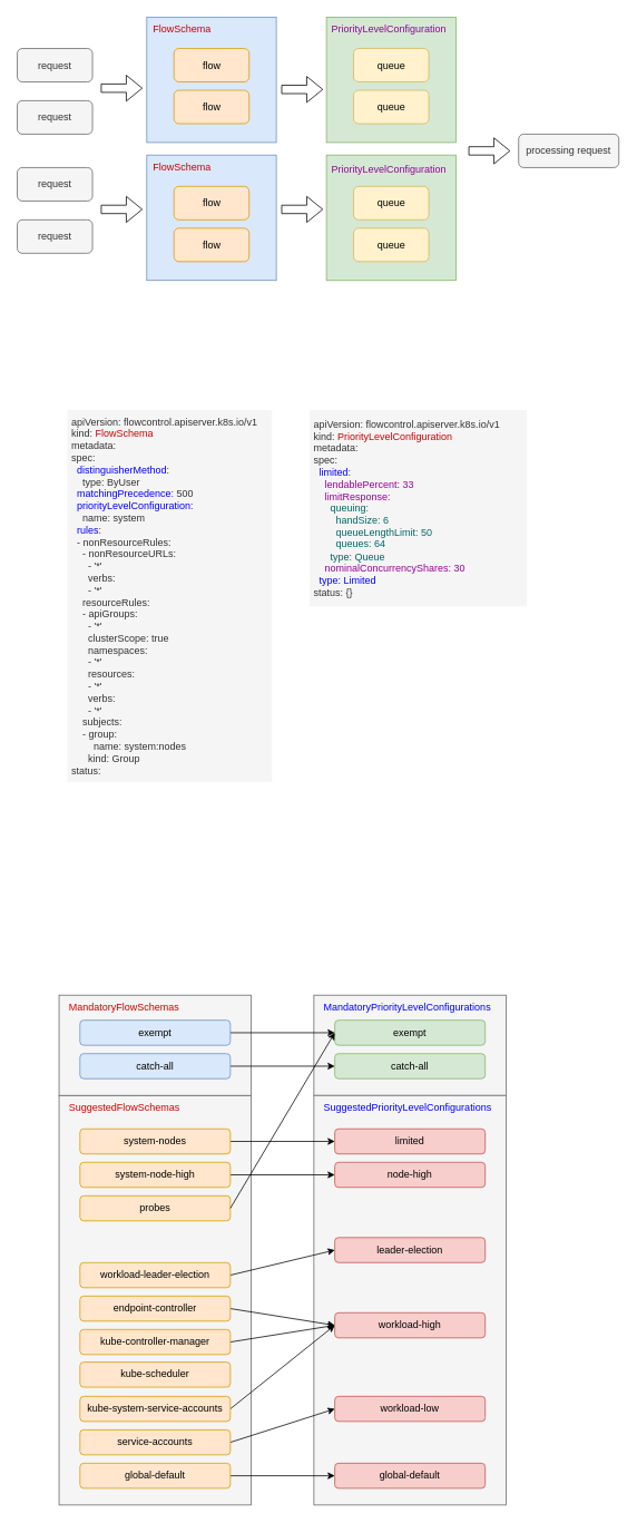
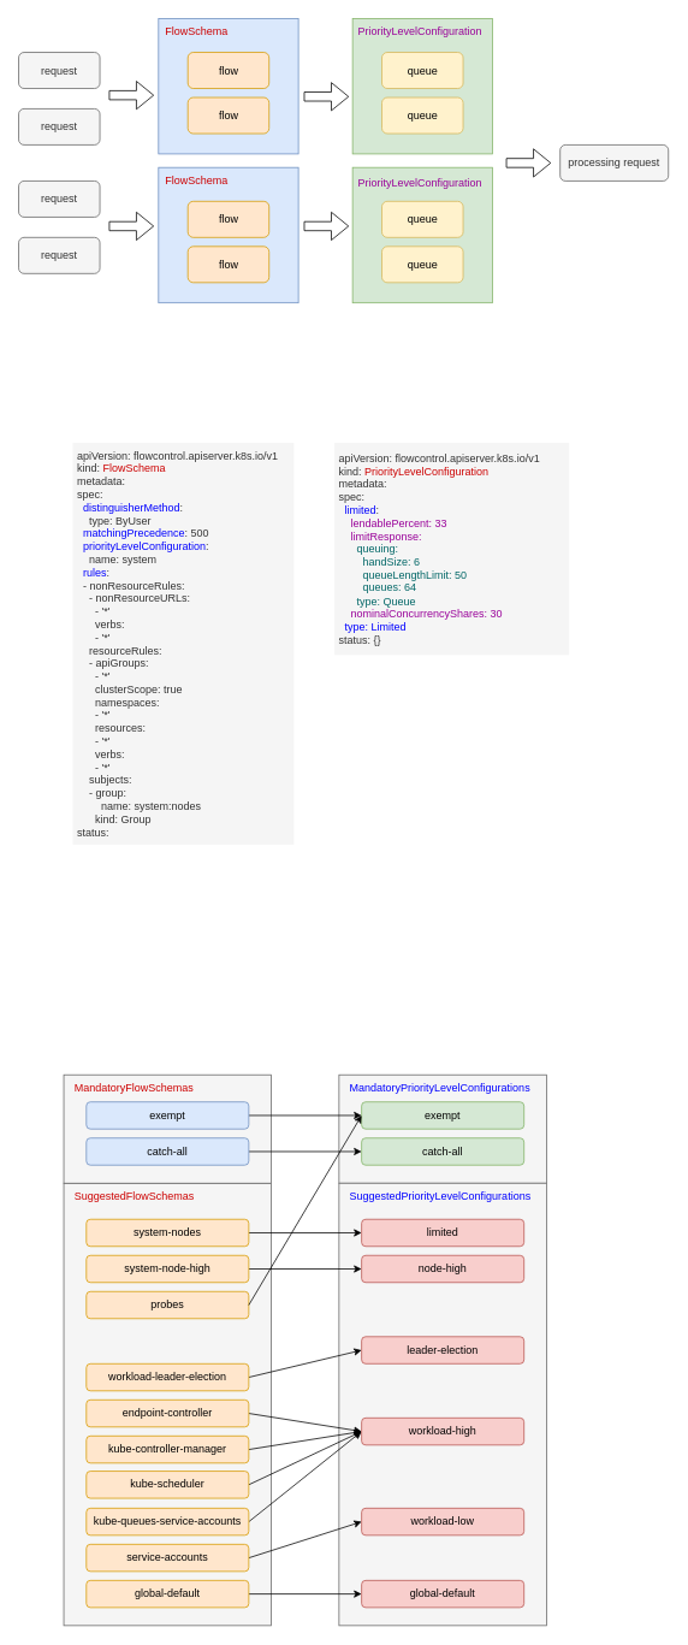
  <mxCell id="0" />
  <mxCell id="1" parent="0" />
  <mxCell id="2" value="" style="rounded=0;whiteSpace=wrap;html=1;fillColor=#f5f5f5;fontColor=#333333;strokeColor=#666666;" vertex="1" parent="1"><mxGeometry x="375" y="1190" width="230" height="120" as="geometry" /></mxCell>
  <mxCell id="3" value="" style="rounded=0;whiteSpace=wrap;html=1;fillColor=#f5f5f5;fontColor=#333333;strokeColor=#666666;" vertex="1" parent="1"><mxGeometry x="375" y="1310" width="230" height="490" as="geometry" /></mxCell>
  <mxCell id="4" value="" style="rounded=0;whiteSpace=wrap;html=1;fillColor=#f5f5f5;fontColor=#333333;strokeColor=#666666;" vertex="1" parent="1"><mxGeometry x="70" y="1310" width="230" height="490" as="geometry" /></mxCell>
  <mxCell id="5" value="" style="rounded=0;whiteSpace=wrap;html=1;fillColor=#f5f5f5;fontColor=#333333;strokeColor=#666666;" vertex="1" parent="1"><mxGeometry x="70" y="1190" width="230" height="120" as="geometry" /></mxCell>
  <mxCell id="6" value="" style="rounded=0;whiteSpace=wrap;html=1;fillColor=#dae8fc;strokeColor=#6c8ebf;" vertex="1" parent="1"><mxGeometry x="175" y="20" width="155" height="150" as="geometry" /></mxCell>
  <mxCell id="7" value="flow" style="rounded=1;whiteSpace=wrap;html=1;fillColor=#ffe6cc;strokeColor=#d79b00;" vertex="1" parent="1"><mxGeometry x="207.5" y="57.5" width="90" height="40" as="geometry" /></mxCell>
  <mxCell id="8" value="flow" style="rounded=1;whiteSpace=wrap;html=1;fillColor=#ffe6cc;strokeColor=#d79b00;" vertex="1" parent="1"><mxGeometry x="207.5" y="107.5" width="90" height="40" as="geometry" /></mxCell>
  <mxCell id="9" value="&lt;font color=&quot;#cc0000&quot;&gt;FlowSchema&lt;/font&gt;" style="text;html=1;align=center;verticalAlign=middle;whiteSpace=wrap;rounded=0;" vertex="1" parent="1"><mxGeometry x="175" y="20" width="85" height="30" as="geometry" /></mxCell>
  <mxCell id="10" value="" style="rounded=0;whiteSpace=wrap;html=1;fillColor=#dae8fc;strokeColor=#6c8ebf;" vertex="1" parent="1"><mxGeometry x="175" y="185" width="155" height="150" as="geometry" /></mxCell>
  <mxCell id="11" value="flow" style="rounded=1;whiteSpace=wrap;html=1;fillColor=#ffe6cc;strokeColor=#d79b00;" vertex="1" parent="1"><mxGeometry x="207.5" y="222.5" width="90" height="40" as="geometry" /></mxCell>
  <mxCell id="12" value="flow" style="rounded=1;whiteSpace=wrap;html=1;fillColor=#ffe6cc;strokeColor=#d79b00;" vertex="1" parent="1"><mxGeometry x="207.5" y="272.5" width="90" height="40" as="geometry" /></mxCell>
  <mxCell id="13" value="&lt;font color=&quot;#cc0000&quot;&gt;FlowSchema&lt;/font&gt;" style="text;html=1;align=center;verticalAlign=middle;whiteSpace=wrap;rounded=0;" vertex="1" parent="1"><mxGeometry x="175" y="185" width="85" height="30" as="geometry" /></mxCell>
  <mxCell id="14" value="request" style="rounded=1;whiteSpace=wrap;html=1;fillColor=#f5f5f5;fontColor=#333333;strokeColor=#666666;" vertex="1" parent="1"><mxGeometry x="20" y="57.5" width="90" height="40" as="geometry" /></mxCell>
  <mxCell id="15" value="request" style="rounded=1;whiteSpace=wrap;html=1;fillColor=#f5f5f5;fontColor=#333333;strokeColor=#666666;" vertex="1" parent="1"><mxGeometry x="20" y="120" width="90" height="40" as="geometry" /></mxCell>
  <mxCell id="16" value="request" style="rounded=1;whiteSpace=wrap;html=1;fillColor=#f5f5f5;fontColor=#333333;strokeColor=#666666;" vertex="1" parent="1"><mxGeometry x="20" y="200" width="90" height="40" as="geometry" /></mxCell>
  <mxCell id="17" value="request" style="rounded=1;whiteSpace=wrap;html=1;fillColor=#f5f5f5;fontColor=#333333;strokeColor=#666666;" vertex="1" parent="1"><mxGeometry x="20" y="262.5" width="90" height="40" as="geometry" /></mxCell>
  <mxCell id="18" value="" style="rounded=0;whiteSpace=wrap;html=1;fillColor=#d5e8d4;strokeColor=#82b366;" vertex="1" parent="1"><mxGeometry x="390" y="20" width="155" height="150" as="geometry" /></mxCell>
  <mxCell id="19" value="queue" style="rounded=1;whiteSpace=wrap;html=1;fillColor=#fff2cc;strokeColor=#d6b656;" vertex="1" parent="1"><mxGeometry x="422.5" y="57.5" width="90" height="40" as="geometry" /></mxCell>
  <mxCell id="20" value="queue" style="rounded=1;whiteSpace=wrap;html=1;fillColor=#fff2cc;strokeColor=#d6b656;" vertex="1" parent="1"><mxGeometry x="422.5" y="107.5" width="90" height="40" as="geometry" /></mxCell>
  <mxCell id="21" value="&lt;font color=&quot;#990099&quot;&gt;PriorityLevelConfiguration&lt;/font&gt;" style="text;html=1;align=center;verticalAlign=middle;whiteSpace=wrap;rounded=0;" vertex="1" parent="1"><mxGeometry x="390" y="20" width="150" height="30" as="geometry" /></mxCell>
  <mxCell id="22" value="" style="rounded=0;whiteSpace=wrap;html=1;fillColor=#d5e8d4;strokeColor=#82b366;" vertex="1" parent="1"><mxGeometry x="390" y="185" width="155" height="150" as="geometry" /></mxCell>
  <mxCell id="23" value="queue" style="rounded=1;whiteSpace=wrap;html=1;fillColor=#fff2cc;strokeColor=#d6b656;" vertex="1" parent="1"><mxGeometry x="422.5" y="222.5" width="90" height="40" as="geometry" /></mxCell>
  <mxCell id="24" value="queue" style="rounded=1;whiteSpace=wrap;html=1;fillColor=#fff2cc;strokeColor=#d6b656;" vertex="1" parent="1"><mxGeometry x="422.5" y="272.5" width="90" height="40" as="geometry" /></mxCell>
  <mxCell id="25" value="&lt;span style=&quot;color: rgb(153, 0, 153);&quot;&gt;PriorityLevelConfiguration&lt;/span&gt;" style="text;html=1;align=center;verticalAlign=middle;whiteSpace=wrap;rounded=0;" vertex="1" parent="1"><mxGeometry x="390" y="185" width="150" height="35" as="geometry" /></mxCell>
  <mxCell id="26" value="" style="shape=flexArrow;endArrow=classic;html=1;rounded=0;" edge="1" parent="1"><mxGeometry width="50" height="50" relative="1" as="geometry"><mxPoint x="120" y="105" as="sourcePoint" /><mxPoint x="170" y="105" as="targetPoint" /></mxGeometry></mxCell>
  <mxCell id="27" value="" style="shape=flexArrow;endArrow=classic;html=1;rounded=0;" edge="1" parent="1"><mxGeometry width="50" height="50" relative="1" as="geometry"><mxPoint x="120" y="250" as="sourcePoint" /><mxPoint x="170" y="250" as="targetPoint" /></mxGeometry></mxCell>
  <mxCell id="28" value="" style="shape=flexArrow;endArrow=classic;html=1;rounded=0;" edge="1" parent="1"><mxGeometry width="50" height="50" relative="1" as="geometry"><mxPoint x="336" y="250" as="sourcePoint" /><mxPoint x="386" y="250" as="targetPoint" /></mxGeometry></mxCell>
  <mxCell id="29" value="" style="shape=flexArrow;endArrow=classic;html=1;rounded=0;" edge="1" parent="1"><mxGeometry width="50" height="50" relative="1" as="geometry"><mxPoint x="336" y="106.5" as="sourcePoint" /><mxPoint x="386" y="106.5" as="targetPoint" /></mxGeometry></mxCell>
  <mxCell id="30" value="" style="shape=flexArrow;endArrow=classic;html=1;rounded=0;" edge="1" parent="1"><mxGeometry width="50" height="50" relative="1" as="geometry"><mxPoint x="560" y="180" as="sourcePoint" /><mxPoint x="610" y="180" as="targetPoint" /></mxGeometry></mxCell>
  <mxCell id="31" value="processing request" style="rounded=1;whiteSpace=wrap;html=1;fillColor=#f5f5f5;fontColor=#333333;strokeColor=#666666;" vertex="1" parent="1"><mxGeometry x="620" y="160" width="120" height="40" as="geometry" /></mxCell>
  <mxCell id="32" value="&lt;div&gt;apiVersion: flowcontrol.apiserver.k8s.io/v1&lt;/div&gt;&lt;div&gt;kind: &lt;font color=&quot;#cc0000&quot;&gt;FlowSchema&lt;/font&gt;&lt;/div&gt;&lt;div&gt;metadata:&lt;/div&gt;&lt;div&gt;spec:&lt;/div&gt;&lt;div&gt;&amp;nbsp; &lt;font color=&quot;#0000ff&quot;&gt;distinguisherMethod&lt;/font&gt;:&lt;/div&gt;&lt;div&gt;&amp;nbsp; &amp;nbsp; type: ByUser&lt;/div&gt;&lt;div&gt;&amp;nbsp; &lt;font color=&quot;#0000ff&quot;&gt;matchingPrecedence&lt;/font&gt;: 500&lt;/div&gt;&lt;div&gt;&amp;nbsp; &lt;font color=&quot;#0000ff&quot;&gt;priorityLevelConfiguration&lt;/font&gt;:&lt;/div&gt;&lt;div&gt;&amp;nbsp; &amp;nbsp; name: system&lt;/div&gt;&lt;div&gt;&amp;nbsp; &lt;font color=&quot;#0000ff&quot;&gt;rules&lt;/font&gt;:&lt;/div&gt;&lt;div&gt;&amp;nbsp; - nonResourceRules:&lt;/div&gt;&lt;div&gt;&amp;nbsp; &amp;nbsp; - nonResourceURLs:&lt;/div&gt;&lt;div&gt;&amp;nbsp; &amp;nbsp; &amp;nbsp; - '*'&lt;/div&gt;&lt;div&gt;&amp;nbsp; &amp;nbsp; &amp;nbsp; verbs:&lt;/div&gt;&lt;div&gt;&amp;nbsp; &amp;nbsp; &amp;nbsp; - '*'&lt;/div&gt;&lt;div&gt;&amp;nbsp; &amp;nbsp; resourceRules:&lt;/div&gt;&lt;div&gt;&amp;nbsp; &amp;nbsp; - apiGroups:&lt;/div&gt;&lt;div&gt;&amp;nbsp; &amp;nbsp; &amp;nbsp; - '*'&lt;/div&gt;&lt;div&gt;&amp;nbsp; &amp;nbsp; &amp;nbsp; clusterScope: true&lt;/div&gt;&lt;div&gt;&amp;nbsp; &amp;nbsp; &amp;nbsp; namespaces:&lt;/div&gt;&lt;div&gt;&amp;nbsp; &amp;nbsp; &amp;nbsp; - '*'&lt;/div&gt;&lt;div&gt;&amp;nbsp; &amp;nbsp; &amp;nbsp; resources:&lt;/div&gt;&lt;div&gt;&amp;nbsp; &amp;nbsp; &amp;nbsp; - '*'&lt;/div&gt;&lt;div&gt;&amp;nbsp; &amp;nbsp; &amp;nbsp; verbs:&lt;/div&gt;&lt;div&gt;&amp;nbsp; &amp;nbsp; &amp;nbsp; - '*'&lt;/div&gt;&lt;div&gt;&amp;nbsp; &amp;nbsp; subjects:&lt;/div&gt;&lt;div&gt;&amp;nbsp; &amp;nbsp; - group:&lt;/div&gt;&lt;div&gt;&amp;nbsp; &amp;nbsp; &amp;nbsp; &amp;nbsp; name: system:nodes&lt;/div&gt;&lt;div&gt;&amp;nbsp; &amp;nbsp; &amp;nbsp; kind: Group&lt;/div&gt;&lt;div&gt;status:&lt;/div&gt;" style="rounded=0;whiteSpace=wrap;html=1;align=left;spacingLeft=3;labelBackgroundColor=none;fillColor=#f5f5f5;fontColor=#333333;strokeColor=none;" vertex="1" parent="1"><mxGeometry x="80" y="490" width="245" height="445" as="geometry" /></mxCell>
  <mxCell id="33" value="&lt;div&gt;apiVersion: flowcontrol.apiserver.k8s.io/v1&lt;/div&gt;&lt;div&gt;kind: &lt;font color=&quot;#cc0000&quot;&gt;PriorityLevelConfiguration&lt;/font&gt;&lt;/div&gt;&lt;div&gt;metadata:&lt;/div&gt;&lt;div&gt;spec:&lt;/div&gt;&lt;div&gt;&amp;nbsp; &lt;font color=&quot;#0000ff&quot;&gt;limited&lt;/font&gt;:&lt;/div&gt;&lt;div&gt;&amp;nbsp; &amp;nbsp; &lt;font color=&quot;#990099&quot;&gt;lendablePercent: 33&lt;/font&gt;&lt;/div&gt;&lt;div&gt;&lt;font color=&quot;#990099&quot;&gt;&amp;nbsp; &amp;nbsp; limitResponse:&lt;/font&gt;&lt;/div&gt;&lt;div&gt;&lt;font color=&quot;#990099&quot;&gt;&amp;nbsp; &amp;nbsp; &amp;nbsp; &lt;/font&gt;&lt;font color=&quot;#006666&quot;&gt;queuing:&lt;/font&gt;&lt;/div&gt;&lt;div&gt;&lt;font color=&quot;#006666&quot;&gt;&amp;nbsp; &amp;nbsp; &amp;nbsp; &amp;nbsp; handSize: 6&lt;/font&gt;&lt;/div&gt;&lt;div&gt;&lt;font color=&quot;#006666&quot;&gt;&amp;nbsp; &amp;nbsp; &amp;nbsp; &amp;nbsp; queueLengthLimit: 50&lt;/font&gt;&lt;/div&gt;&lt;div&gt;&lt;font color=&quot;#006666&quot;&gt;&amp;nbsp; &amp;nbsp; &amp;nbsp; &amp;nbsp; queues: 64&lt;/font&gt;&lt;/div&gt;&lt;div&gt;&lt;font color=&quot;#006666&quot;&gt;&amp;nbsp; &amp;nbsp; &amp;nbsp; type: Queue&lt;/font&gt;&lt;/div&gt;&lt;div&gt;&lt;font color=&quot;#990099&quot;&gt;&amp;nbsp; &amp;nbsp; nominalConcurrencyShares: 30&lt;/font&gt;&lt;/div&gt;&lt;div&gt;&amp;nbsp; &lt;font color=&quot;#0000ff&quot;&gt;type: Limited&lt;/font&gt;&lt;/div&gt;&lt;div&gt;status: {}&lt;/div&gt;" style="rounded=0;whiteSpace=wrap;html=1;align=left;spacingLeft=3;strokeColor=none;fillColor=#f5f5f5;fontColor=#333333;" vertex="1" parent="1"><mxGeometry x="370" y="490" width="260" height="235" as="geometry" /></mxCell>
  <mxCell id="34" style="rounded=0;orthogonalLoop=1;jettySize=auto;html=1;exitX=1;exitY=0.5;exitDx=0;exitDy=0;entryX=0;entryY=0.5;entryDx=0;entryDy=0;" edge="1" parent="1" source="35" target="65"><mxGeometry relative="1" as="geometry" /></mxCell>
  <mxCell id="35" value="system-nodes" style="rounded=1;whiteSpace=wrap;html=1;fillColor=#ffe6cc;strokeColor=#d79b00;" vertex="1" parent="1"><mxGeometry x="95" y="1350" width="180" height="30" as="geometry" /></mxCell>
  <mxCell id="36" style="rounded=0;orthogonalLoop=1;jettySize=auto;html=1;exitX=1;exitY=0.5;exitDx=0;exitDy=0;entryX=0;entryY=0.5;entryDx=0;entryDy=0;" edge="1" parent="1" source="37" target="64"><mxGeometry relative="1" as="geometry" /></mxCell>
  <mxCell id="37" value="system-node-high" style="rounded=1;whiteSpace=wrap;html=1;fillColor=#ffe6cc;strokeColor=#d79b00;" vertex="1" parent="1"><mxGeometry x="95" y="1390" width="180" height="30" as="geometry" /></mxCell>
  <mxCell id="38" value="probes" style="rounded=1;whiteSpace=wrap;html=1;fillColor=#ffe6cc;strokeColor=#d79b00;" vertex="1" parent="1"><mxGeometry x="95" y="1430" width="180" height="30" as="geometry" /></mxCell>
  <mxCell id="39" style="rounded=0;orthogonalLoop=1;jettySize=auto;html=1;exitX=1;exitY=0.5;exitDx=0;exitDy=0;entryX=0;entryY=0.5;entryDx=0;entryDy=0;" edge="1" parent="1" source="40" target="63"><mxGeometry relative="1" as="geometry" /></mxCell>
  <mxCell id="40" value="endpoint-controller" style="rounded=1;whiteSpace=wrap;html=1;fillColor=#ffe6cc;strokeColor=#d79b00;" vertex="1" parent="1"><mxGeometry x="95" y="1550" width="180" height="30" as="geometry" /></mxCell>
  <mxCell id="41" style="rounded=0;orthogonalLoop=1;jettySize=auto;html=1;exitX=1;exitY=0.5;exitDx=0;exitDy=0;entryX=0;entryY=0.5;entryDx=0;entryDy=0;" edge="1" parent="1" source="42" target="62"><mxGeometry relative="1" as="geometry" /></mxCell>
  <mxCell id="42" value="workload-leader-election" style="rounded=1;whiteSpace=wrap;html=1;fillColor=#ffe6cc;strokeColor=#d79b00;" vertex="1" parent="1"><mxGeometry x="95" y="1510" width="180" height="30" as="geometry" /></mxCell>
  <mxCell id="43" style="rounded=0;orthogonalLoop=1;jettySize=auto;html=1;exitX=1;exitY=0.5;exitDx=0;exitDy=0;entryX=0;entryY=0.5;entryDx=0;entryDy=0;" edge="1" parent="1" source="44" target="63"><mxGeometry relative="1" as="geometry" /></mxCell>
  <mxCell id="44" value="kube-controller-manager" style="rounded=1;whiteSpace=wrap;html=1;fillColor=#ffe6cc;strokeColor=#d79b00;" vertex="1" parent="1"><mxGeometry x="95" y="1590" width="180" height="30" as="geometry" /></mxCell>
+ <mxCell id="45" style="rounded=0;orthogonalLoop=1;jettySize=auto;html=1;exitX=1;exitY=0.5;exitDx=0;exitDy=0;entryX=0;entryY=0.5;entryDx=0;entryDy=0;" edge="1" parent="1" source="46" target="63"><mxGeometry relative="1" as="geometry" /></mxCell>
  <mxCell id="46" value="kube-scheduler" style="rounded=1;whiteSpace=wrap;html=1;fillColor=#ffe6cc;strokeColor=#d79b00;" vertex="1" parent="1"><mxGeometry x="95" y="1629" width="180" height="30" as="geometry" /></mxCell>
  <mxCell id="47" style="rounded=0;orthogonalLoop=1;jettySize=auto;html=1;exitX=1;exitY=0.5;exitDx=0;exitDy=0;entryX=0;entryY=0.5;entryDx=0;entryDy=0;" edge="1" parent="1" source="48" target="63"><mxGeometry relative="1" as="geometry" /></mxCell>
- <mxCell id="48" value="kube-system-service-accounts" style="rounded=1;whiteSpace=wrap;html=1;fillColor=#ffe6cc;strokeColor=#d79b00;" vertex="1" parent="1"><mxGeometry x="95" y="1670" width="180" height="30" as="geometry" /></mxCell>
+ <mxCell id="48" value="kube-queues-service-accounts" style="rounded=1;whiteSpace=wrap;html=1;fillColor=#ffe6cc;strokeColor=#d79b00;" vertex="1" parent="1"><mxGeometry x="95" y="1670" width="180" height="30" as="geometry" /></mxCell>
  <mxCell id="49" style="rounded=0;orthogonalLoop=1;jettySize=auto;html=1;exitX=1;exitY=0.5;exitDx=0;exitDy=0;entryX=0;entryY=0.5;entryDx=0;entryDy=0;" edge="1" parent="1" source="50" target="66"><mxGeometry relative="1" as="geometry" /></mxCell>
  <mxCell id="50" value="service-accounts" style="rounded=1;whiteSpace=wrap;html=1;fillColor=#ffe6cc;strokeColor=#d79b00;" vertex="1" parent="1"><mxGeometry x="95" y="1710" width="180" height="30" as="geometry" /></mxCell>
  <mxCell id="51" style="rounded=0;orthogonalLoop=1;jettySize=auto;html=1;exitX=1;exitY=0.5;exitDx=0;exitDy=0;entryX=0;entryY=0.5;entryDx=0;entryDy=0;" edge="1" parent="1" source="52" target="67"><mxGeometry relative="1" as="geometry" /></mxCell>
  <mxCell id="52" value="global-default" style="rounded=1;whiteSpace=wrap;html=1;fillColor=#ffe6cc;strokeColor=#d79b00;" vertex="1" parent="1"><mxGeometry x="95" y="1750" width="180" height="30" as="geometry" /></mxCell>
  <mxCell id="53" value="&lt;font color=&quot;#cc0000&quot;&gt;SuggestedFlowSchemas&lt;/font&gt;" style="text;html=1;align=left;verticalAlign=middle;whiteSpace=wrap;rounded=0;spacingLeft=10;" vertex="1" parent="1"><mxGeometry x="70" y="1310" width="230" height="30" as="geometry" /></mxCell>
  <mxCell id="54" style="edgeStyle=orthogonalEdgeStyle;rounded=0;orthogonalLoop=1;jettySize=auto;html=1;exitX=1;exitY=0.5;exitDx=0;exitDy=0;entryX=0;entryY=0.5;entryDx=0;entryDy=0;" edge="1" parent="1" source="55" target="59"><mxGeometry relative="1" as="geometry" /></mxCell>
  <mxCell id="55" value="exempt" style="rounded=1;whiteSpace=wrap;html=1;fillColor=#dae8fc;strokeColor=#6c8ebf;" vertex="1" parent="1"><mxGeometry x="95" y="1220" width="180" height="30" as="geometry" /></mxCell>
  <mxCell id="56" style="edgeStyle=orthogonalEdgeStyle;rounded=0;orthogonalLoop=1;jettySize=auto;html=1;exitX=1;exitY=0.5;exitDx=0;exitDy=0;" edge="1" parent="1" source="57" target="60"><mxGeometry relative="1" as="geometry" /></mxCell>
  <mxCell id="57" value="catch-all" style="rounded=1;whiteSpace=wrap;html=1;fillColor=#dae8fc;strokeColor=#6c8ebf;" vertex="1" parent="1"><mxGeometry x="95" y="1260" width="180" height="30" as="geometry" /></mxCell>
  <mxCell id="58" value="&lt;font color=&quot;#cc0000&quot;&gt;MandatoryFlowSchemas&lt;/font&gt;" style="text;html=1;align=left;verticalAlign=middle;whiteSpace=wrap;rounded=0;spacingLeft=10;" vertex="1" parent="1"><mxGeometry x="70" y="1190" width="230" height="30" as="geometry" /></mxCell>
  <mxCell id="59" value="exempt" style="rounded=1;whiteSpace=wrap;html=1;fillColor=#d5e8d4;strokeColor=#82b366;" vertex="1" parent="1"><mxGeometry x="400" y="1220" width="180" height="30" as="geometry" /></mxCell>
  <mxCell id="60" value="catch-all" style="rounded=1;whiteSpace=wrap;html=1;fillColor=#d5e8d4;strokeColor=#82b366;" vertex="1" parent="1"><mxGeometry x="400" y="1260" width="180" height="30" as="geometry" /></mxCell>
  <mxCell id="61" value="" style="endArrow=classic;html=1;rounded=0;exitX=1;exitY=0.5;exitDx=0;exitDy=0;entryX=0;entryY=0.5;entryDx=0;entryDy=0;" edge="1" parent="1" source="38" target="59"><mxGeometry width="50" height="50" relative="1" as="geometry"><mxPoint x="320" y="1490" as="sourcePoint" /><mxPoint x="370" y="1440" as="targetPoint" /></mxGeometry></mxCell>
  <mxCell id="62" value="leader-election" style="rounded=1;whiteSpace=wrap;html=1;fillColor=#f8cecc;strokeColor=#b85450;" vertex="1" parent="1"><mxGeometry x="400" y="1480" width="180" height="30" as="geometry" /></mxCell>
  <mxCell id="63" value="workload-high" style="rounded=1;whiteSpace=wrap;html=1;fillColor=#f8cecc;strokeColor=#b85450;" vertex="1" parent="1"><mxGeometry x="400" y="1570" width="180" height="30" as="geometry" /></mxCell>
  <mxCell id="64" value="node-high" style="rounded=1;whiteSpace=wrap;html=1;fillColor=#f8cecc;strokeColor=#b85450;" vertex="1" parent="1"><mxGeometry x="400" y="1390" width="180" height="30" as="geometry" /></mxCell>
  <mxCell id="65" value="limited" style="rounded=1;whiteSpace=wrap;html=1;fillColor=#f8cecc;strokeColor=#b85450;" vertex="1" parent="1"><mxGeometry x="400" y="1350" width="180" height="30" as="geometry" /></mxCell>
  <mxCell id="66" value="workload-low" style="rounded=1;whiteSpace=wrap;html=1;fillColor=#f8cecc;strokeColor=#b85450;" vertex="1" parent="1"><mxGeometry x="400" y="1670" width="180" height="30" as="geometry" /></mxCell>
  <mxCell id="67" value="global-default" style="rounded=1;whiteSpace=wrap;html=1;fillColor=#f8cecc;strokeColor=#b85450;" vertex="1" parent="1"><mxGeometry x="400" y="1750" width="180" height="30" as="geometry" /></mxCell>
  <mxCell id="68" value="&lt;font color=&quot;#0000ff&quot;&gt;MandatoryPriorityLevelConfigurations&lt;/font&gt;" style="text;html=1;align=left;verticalAlign=middle;whiteSpace=wrap;rounded=0;spacingLeft=10;" vertex="1" parent="1"><mxGeometry x="375" y="1190" width="230" height="30" as="geometry" /></mxCell>
  <mxCell id="69" value="&lt;font color=&quot;#0000ff&quot;&gt;SuggestedPriorityLevelConfigurations&lt;/font&gt;" style="text;html=1;align=left;verticalAlign=middle;whiteSpace=wrap;rounded=0;spacingLeft=10;" vertex="1" parent="1"><mxGeometry x="375" y="1310" width="230" height="30" as="geometry" /></mxCell>
